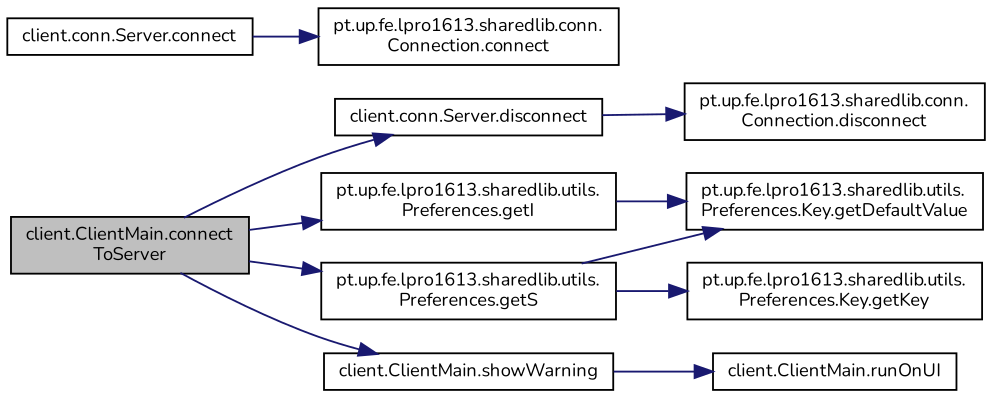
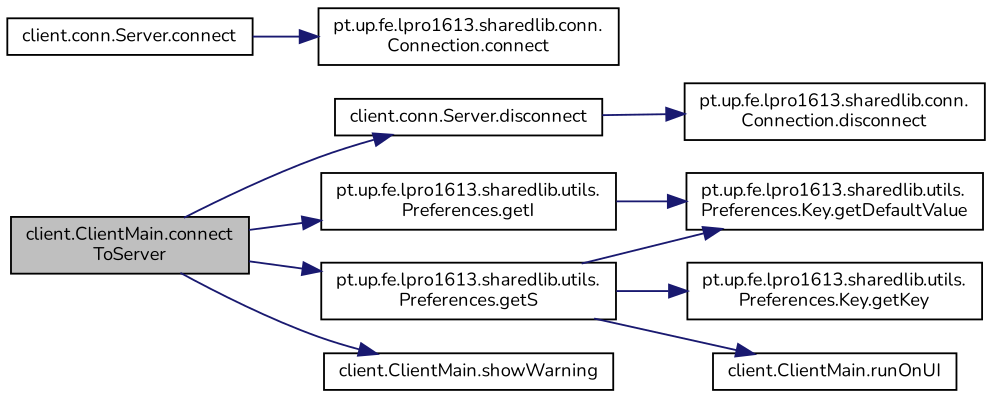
  digraph {
    fontname=Nunito
    rankdir=LR
    node [color=black fillcolor=white fontname=Nunito fontsize=10 shape=record style=filled]
    edge [color=midnightblue fontname=Nunito fontsize=10 labelfontname=Helvetica labelfontsize=10 style=solid]
    n1 [fillcolor=grey75 fontcolor=black height=0.2 label="client.ClientMain.connect\lToServer" width=0.4]
    n2 [height=0.2 label="client.conn.Server.disconnect" width=0.4]
    n3 [height=0.2 label="pt.up.fe.lpro1613.sharedlib.utils.\lPreferences.getS" width=0.4]
    n4 [height=0.2 label="pt.up.fe.lpro1613.sharedlib.utils.\lPreferences.getI" width=0.4]
    n5 [height=0.2 label="client.ClientMain.showWarning" width=0.4]
    n6 [height=0.2 label="pt.up.fe.lpro1613.sharedlib.conn.\lConnection.disconnect" width=0.4]
    n7 [height=0.2 label="pt.up.fe.lpro1613.sharedlib.utils.\lPreferences.Key.getKey" width=0.4]
    n8 [height=0.2 label="pt.up.fe.lpro1613.sharedlib.utils.\lPreferences.Key.getDefaultValue" width=0.4]
    n9 [height=0.2 label="client.conn.Server.connect" width=0.4]
    n10 [height=0.2 label="pt.up.fe.lpro1613.sharedlib.conn.\lConnection.connect" width=0.4]
    n11 [height=0.2 label="client.ClientMain.runOnUI" width=0.4]
    n1 -> n2
    n1 -> n3
    n1 -> n4
    n1 -> n5
    n2 -> n6
    n3 -> n7
    n3 -> n8
    n4 -> n8
-   n5 -> n11
+   n3 -> n11
    n9 -> n10
  }
